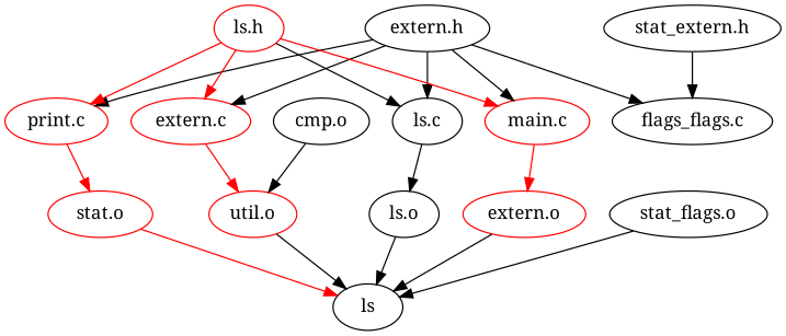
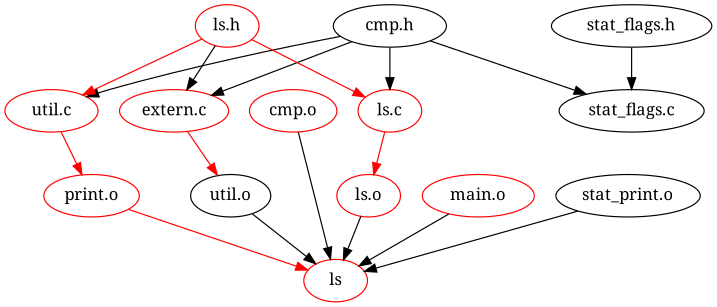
  digraph {
    fontname="Noto Serif"
    node [fontname="Noto Serif" color=red]
    edge [fontname="Noto Serif"]
-   ls [color=""]
-   "cmp.o" [color=black]
-   "ls.o" [color=black]
-   "main.o" [label="extern.o"]
-   "print.o" [label="stat.o"]
-   "util.o"
-   "stat_flags.o" [color=""]
-   "ls.c" [color=black]
-   "main.c"
-   "print.c"
-   "stat_flags.c" [label="flags_flags.c" color=""]
+   ls
+   "cmp.o"
+   "ls.o"
+   "main.o"
+   "print.o"
+   "util.o" [color=black]
+   "stat_flags.o" [label="stat_print.o" color=""]
+   "ls.c"
+   "print.c" [label="util.c"]
+   "stat_flags.c" [color=""]
    n12 [label="extern.c"]
-   "extern.h" [color=""]
+   "extern.h" [label="cmp.h" color=""]
    "ls.h"
-   "stat_flags.h" [label="stat_extern.h" color=""]
-   "cmp.o" -> "util.o"
+   "stat_flags.h" [color=""]
+   "cmp.o" -> ls
    "ls.o" -> ls
    "main.o" -> ls
    "print.o" -> ls [color=red]
    "util.o" -> ls
    "stat_flags.o" -> ls
-   "ls.c" -> "ls.o" [color=black]
-   "main.c" -> "main.o" [color=red]
+   "ls.c" -> "ls.o" [color=red]
    "print.c" -> "print.o" [color=red]
    n12 -> "util.o" [color=red]
    "extern.h" -> "ls.c"
-   "extern.h" -> "main.c"
    "extern.h" -> "print.c"
    "extern.h" -> "stat_flags.c"
    "extern.h" -> n12
-   "ls.h" -> "ls.c" [color=black]
-   "ls.h" -> "main.c" [color=red]
+   "ls.h" -> "ls.c" [color=red]
    "ls.h" -> "print.c" [color=red]
-   "ls.h" -> n12 [color=red]
+   "ls.h" -> n12 [color=black]
    "stat_flags.h" -> "stat_flags.c"
  }
